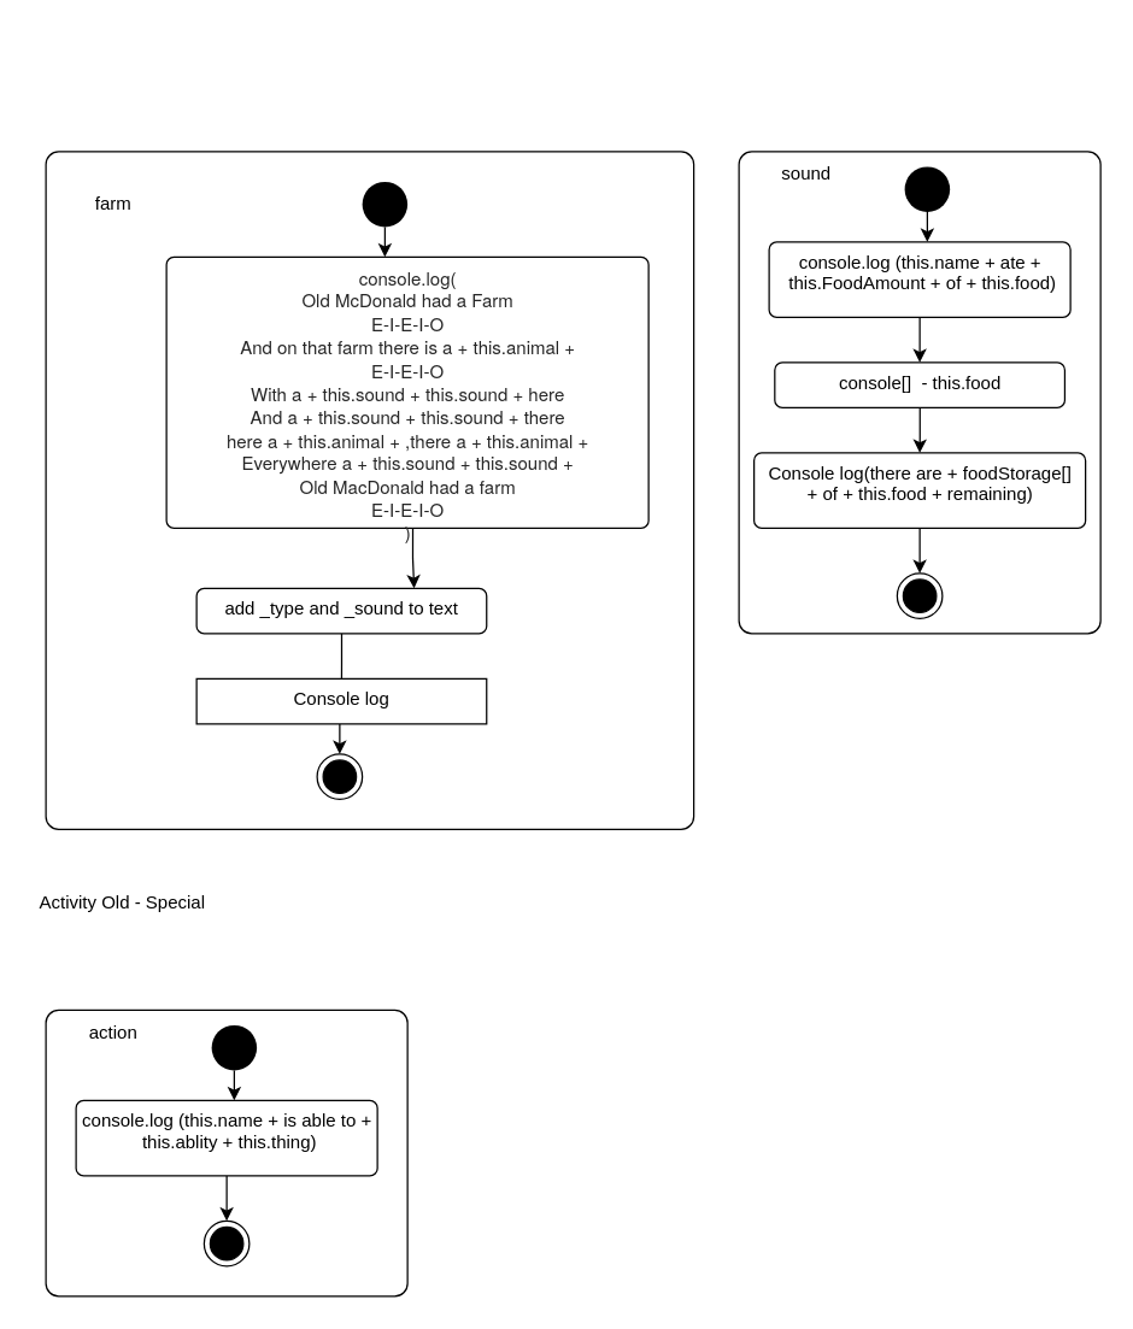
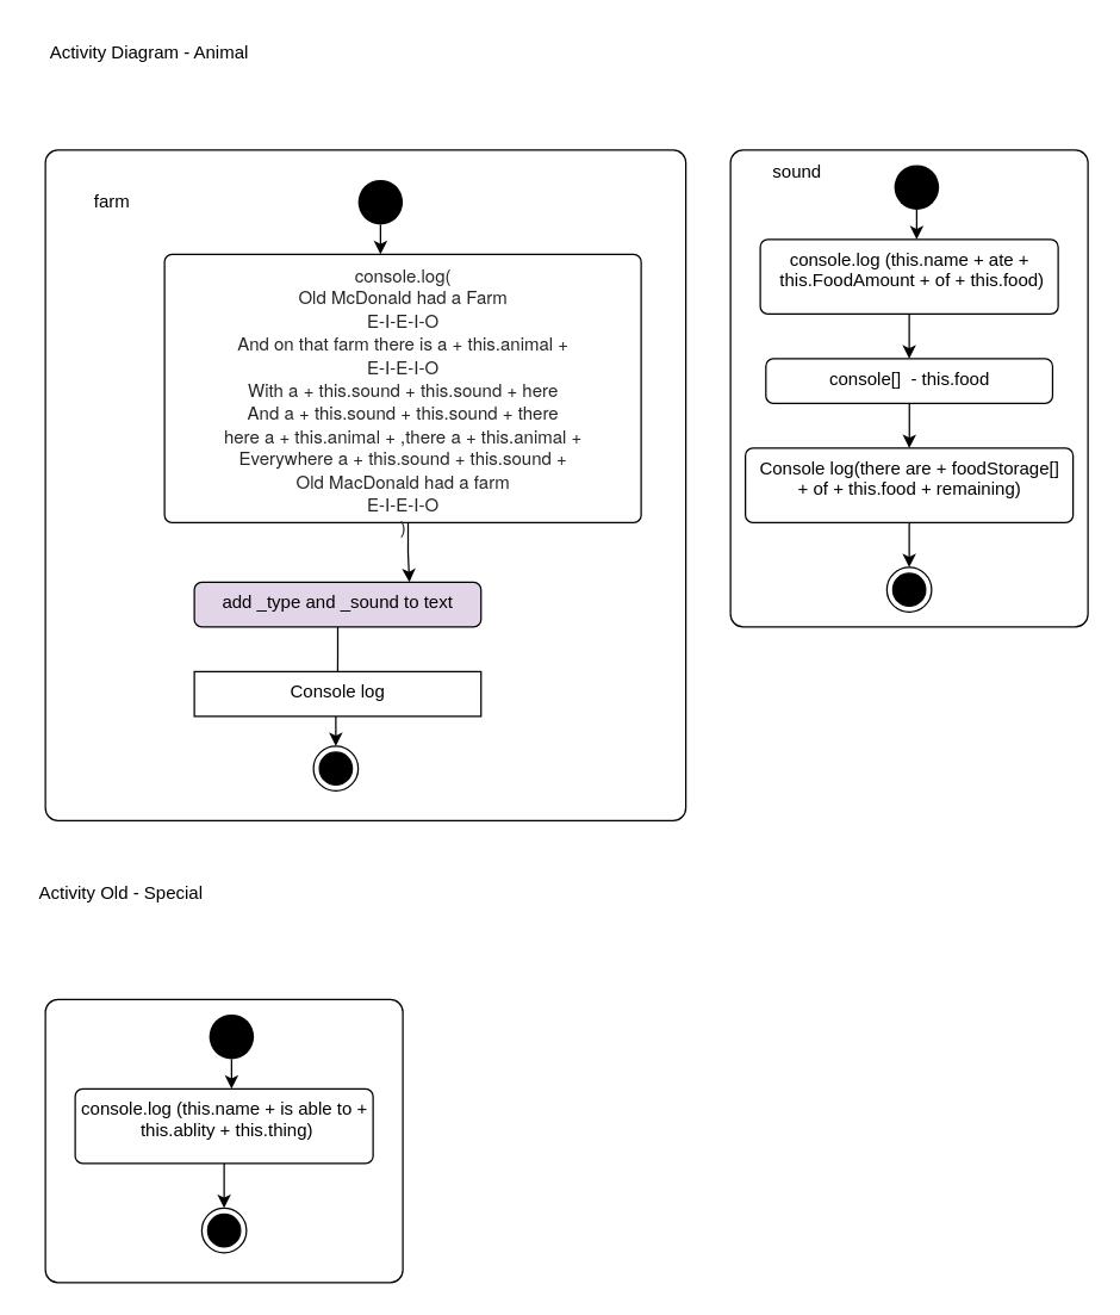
  <mxCell id="0" />
  <mxCell id="1" parent="0" />
  <mxCell id="2" value="&lt;div align=&quot;left&quot;&gt;&lt;br&gt;&lt;/div&gt;" style="html=1;align=left;verticalAlign=middle;rounded=1;absoluteArcSize=1;arcSize=17;dashed=0;fontSize=12;" parent="1" vertex="1"><mxGeometry x="490" y="100" width="240" height="320" as="geometry" /></mxCell>
  <mxCell id="3" value="sound" style="text;html=1;strokeColor=none;fillColor=none;align=center;verticalAlign=middle;whiteSpace=wrap;rounded=0;fontSize=12;" parent="1" vertex="1"><mxGeometry x="490" y="100" width="90" height="30" as="geometry" /></mxCell>
  <mxCell id="4" value="&lt;div align=&quot;left&quot;&gt;&lt;br&gt;&lt;/div&gt;" style="html=1;align=left;verticalAlign=middle;rounded=1;absoluteArcSize=1;arcSize=17;dashed=0;fontSize=12;" parent="1" vertex="1"><mxGeometry x="30" y="100" width="430" height="450" as="geometry" /></mxCell>
  <mxCell id="5" value="farm" style="text;html=1;strokeColor=none;fillColor=none;align=center;verticalAlign=middle;whiteSpace=wrap;rounded=0;fontSize=12;" parent="1" vertex="1"><mxGeometry x="30" y="120" width="90" height="30" as="geometry" /></mxCell>
  <mxCell id="6" style="edgeStyle=orthogonalEdgeStyle;rounded=0;orthogonalLoop=1;jettySize=auto;html=1;entryX=0.5;entryY=0;entryDx=0;entryDy=0;endArrow=none;" parent="1" source="7" target="11" edge="1"><mxGeometry relative="1" as="geometry" /></mxCell>
- <mxCell id="7" value="&lt;div&gt;add _type and _sound to text&lt;/div&gt;&lt;div&gt;&lt;br&gt;&lt;/div&gt;" style="html=1;align=center;verticalAlign=top;rounded=1;absoluteArcSize=1;arcSize=10;dashed=0;fontSize=12;" parent="1" vertex="1"><mxGeometry x="130" y="390" width="192.5" height="30" as="geometry" /></mxCell>
+ <mxCell id="7" value="&lt;div&gt;add _type and _sound to text&lt;/div&gt;&lt;div&gt;&lt;br&gt;&lt;/div&gt;" style="html=1;align=center;verticalAlign=top;rounded=1;absoluteArcSize=1;arcSize=10;dashed=0;fontSize=12;fillColor=#e1d5e7;" parent="1" vertex="1"><mxGeometry x="130" y="390" width="192.5" height="30" as="geometry" /></mxCell>
  <mxCell id="8" style="edgeStyle=orthogonalEdgeStyle;rounded=0;orthogonalLoop=1;jettySize=auto;html=1;fontSize=12;exitX=0.511;exitY=0.996;exitDx=0;exitDy=0;entryX=0.75;entryY=0;entryDx=0;entryDy=0;exitPerimeter=0;" parent="1" source="9" target="7" edge="1"><mxGeometry relative="1" as="geometry"><mxPoint x="194" y="280" as="targetPoint" /></mxGeometry></mxCell>
  <mxCell id="9" value="&lt;font style=&quot;font-size: 12px;&quot;&gt;&lt;span style=&quot;background-color: transparent;&quot;&gt;&lt;font style=&quot;font-size: 12px;&quot; color=&quot;#262626&quot;&gt;&lt;span style=&quot;font-family: Whitney, &amp;quot;Helvetica Neue&amp;quot;, Helvetica, Arial, sans-serif; font-style: normal; font-variant-ligatures: normal; font-variant-caps: normal; font-weight: 400; letter-spacing: normal; text-indent: 0px; text-transform: none; word-spacing: 0px; -webkit-text-stroke-width: 0px; text-decoration-thickness: initial; text-decoration-style: initial; text-decoration-color: initial; display: inline !important; float: none;&quot;&gt;console.log(&lt;br&gt;Old McDonald had a Farm&lt;br&gt;E-I-E-I-O&lt;br&gt;And on that farm there is a + this.animal +&lt;br&gt;E-I-E-I-O&lt;br&gt;With a + this.sound + this.sound + here&lt;br&gt;And a + this.sound + this.sound + there&lt;br&gt;here a + this.animal + ,there a + this.animal +&lt;br&gt;Everywhere a + this.sound + this.sound +&lt;br&gt;Old MacDonald had a farm&lt;br&gt;E-I-E-I-O&lt;br&gt;)&lt;/span&gt;&lt;/font&gt;&lt;/span&gt;&lt;/font&gt;" style="html=1;align=center;verticalAlign=top;rounded=1;absoluteArcSize=1;arcSize=10;dashed=0;fontSize=12;" parent="1" vertex="1"><mxGeometry x="110" y="170" width="320" height="180" as="geometry" /></mxCell>
  <mxCell id="10" style="edgeStyle=orthogonalEdgeStyle;rounded=0;orthogonalLoop=1;jettySize=auto;html=1;entryX=0.5;entryY=0;entryDx=0;entryDy=0;" parent="1" source="11" target="21" edge="1"><mxGeometry relative="1" as="geometry"><Array as="points"><mxPoint x="225" y="490" /><mxPoint x="225" y="490" /></Array></mxGeometry></mxCell>
  <mxCell id="11" value="Console log" style="html=1;align=center;verticalAlign=top;absoluteArcSize=1;arcSize=10;dashed=0;fontSize=12;rounded=0;" parent="1" vertex="1"><mxGeometry x="130" y="450" width="192.5" height="30" as="geometry" /></mxCell>
  <mxCell id="12" style="edgeStyle=orthogonalEdgeStyle;rounded=0;orthogonalLoop=1;jettySize=auto;html=1;entryX=0.5;entryY=0;entryDx=0;entryDy=0;" parent="1" source="13" target="24" edge="1"><mxGeometry relative="1" as="geometry" /></mxCell>
  <mxCell id="13" value="&lt;div&gt;Console log(there are + foodStorage[] &lt;br&gt;&lt;/div&gt;&lt;div&gt;+ of + this.food + remaining)&lt;/div&gt;" style="html=1;align=center;verticalAlign=top;rounded=1;absoluteArcSize=1;arcSize=10;dashed=0;fontSize=12;" parent="1" vertex="1"><mxGeometry x="500" y="300" width="220" height="50" as="geometry" /></mxCell>
+ <mxCell id="14" value="Activity Diagram - Animal" style="text;html=1;strokeColor=none;fillColor=none;align=center;verticalAlign=middle;whiteSpace=wrap;rounded=0;" parent="1" vertex="1"><mxGeometry x="20" y="20" width="160" height="30" as="geometry" /></mxCell>
  <mxCell id="15" style="edgeStyle=orthogonalEdgeStyle;rounded=0;orthogonalLoop=1;jettySize=auto;html=1;entryX=0.5;entryY=0;entryDx=0;entryDy=0;" parent="1" source="16" target="18" edge="1"><mxGeometry relative="1" as="geometry" /></mxCell>
  <mxCell id="16" value="&lt;div&gt;console.log (this.name + ate +&lt;/div&gt;&lt;div&gt;&amp;nbsp;this.FoodAmount + of + this.food)&lt;/div&gt;" style="html=1;align=center;verticalAlign=top;rounded=1;absoluteArcSize=1;arcSize=10;dashed=0;fontSize=12;" parent="1" vertex="1"><mxGeometry x="510" y="160" width="200" height="50" as="geometry" /></mxCell>
  <mxCell id="17" style="edgeStyle=orthogonalEdgeStyle;rounded=0;orthogonalLoop=1;jettySize=auto;html=1;entryX=0.5;entryY=0;entryDx=0;entryDy=0;" parent="1" source="18" target="13" edge="1"><mxGeometry relative="1" as="geometry" /></mxCell>
  <mxCell id="18" value="console[]&amp;nbsp; - this.food" style="html=1;align=center;verticalAlign=top;rounded=1;absoluteArcSize=1;arcSize=10;dashed=0;fontSize=12;" parent="1" vertex="1"><mxGeometry x="513.75" y="240" width="192.5" height="30" as="geometry" /></mxCell>
  <mxCell id="19" style="edgeStyle=orthogonalEdgeStyle;rounded=0;orthogonalLoop=1;jettySize=auto;html=1;entryX=0.455;entryY=0;entryDx=0;entryDy=0;entryPerimeter=0;" parent="1" source="20" target="9" edge="1"><mxGeometry relative="1" as="geometry" /></mxCell>
  <mxCell id="20" value="" style="ellipse;fillColor=#000000;strokeColor=none;" parent="1" vertex="1"><mxGeometry x="240" y="120" width="30" height="30" as="geometry" /></mxCell>
  <mxCell id="21" value="" style="ellipse;html=1;shape=endState;fillColor=#000000;strokeColor=#000000;" parent="1" vertex="1"><mxGeometry x="210" y="500" width="30" height="30" as="geometry" /></mxCell>
  <mxCell id="22" style="edgeStyle=orthogonalEdgeStyle;rounded=0;orthogonalLoop=1;jettySize=auto;html=1;entryX=0.526;entryY=0.013;entryDx=0;entryDy=0;entryPerimeter=0;" parent="1" source="23" target="16" edge="1"><mxGeometry relative="1" as="geometry" /></mxCell>
  <mxCell id="23" value="" style="ellipse;fillColor=#000000;strokeColor=none;" parent="1" vertex="1"><mxGeometry x="600" y="110" width="30" height="30" as="geometry" /></mxCell>
  <mxCell id="24" value="" style="ellipse;html=1;shape=endState;fillColor=#000000;strokeColor=#000000;" parent="1" vertex="1"><mxGeometry x="595" y="380" width="30" height="30" as="geometry" /></mxCell>
  <mxCell id="25" value="Activity Old - Special&#10;" style="text;strokeColor=none;fillColor=none;align=left;verticalAlign=top;spacingLeft=4;spacingRight=4;overflow=hidden;rotatable=0;points=[[0,0.5],[1,0.5]];portConstraint=eastwest;" vertex="1" parent="1"><mxGeometry x="20" y="585" width="160" height="26" as="geometry" /></mxCell>
  <mxCell id="26" value="&lt;div align=&quot;left&quot;&gt;&lt;br&gt;&lt;/div&gt;" style="html=1;align=left;verticalAlign=middle;rounded=1;absoluteArcSize=1;arcSize=17;dashed=0;fontSize=12;" vertex="1" parent="1"><mxGeometry x="30" y="670" width="240" height="190" as="geometry" /></mxCell>
- <mxCell id="27" value="action" style="text;html=1;strokeColor=none;fillColor=none;align=center;verticalAlign=middle;whiteSpace=wrap;rounded=0;fontSize=12;" vertex="1" parent="1"><mxGeometry x="30" y="670" width="90" height="30" as="geometry" /></mxCell>
  <mxCell id="28" style="edgeStyle=orthogonalEdgeStyle;rounded=0;orthogonalLoop=1;jettySize=auto;html=1;entryX=0.5;entryY=0;entryDx=0;entryDy=0;" edge="1" parent="1" source="29"><mxGeometry relative="1" as="geometry"><mxPoint x="150" y="810" as="targetPoint" /></mxGeometry></mxCell>
  <mxCell id="29" value="&lt;div&gt;console.log (this.name + is able to +&lt;/div&gt;&lt;div&gt;&amp;nbsp;this.ablity + this.thing)&lt;/div&gt;" style="html=1;align=center;verticalAlign=top;rounded=1;absoluteArcSize=1;arcSize=10;dashed=0;fontSize=12;" vertex="1" parent="1"><mxGeometry x="50" y="730" width="200" height="50" as="geometry" /></mxCell>
  <mxCell id="30" style="edgeStyle=orthogonalEdgeStyle;rounded=0;orthogonalLoop=1;jettySize=auto;html=1;entryX=0.526;entryY=0.013;entryDx=0;entryDy=0;entryPerimeter=0;" edge="1" parent="1" source="31" target="29"><mxGeometry relative="1" as="geometry" /></mxCell>
  <mxCell id="31" value="" style="ellipse;fillColor=#000000;strokeColor=none;" vertex="1" parent="1"><mxGeometry x="140" y="680" width="30" height="30" as="geometry" /></mxCell>
  <mxCell id="32" value="" style="ellipse;html=1;shape=endState;fillColor=#000000;strokeColor=#000000;" vertex="1" parent="1"><mxGeometry x="135" y="810" width="30" height="30" as="geometry" /></mxCell>
